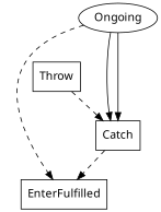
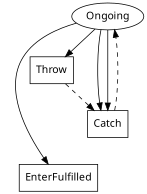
  digraph {
    fontname="Noto Sans"
    node [fontname="Noto Sans" shape=box]
    edge [fontname="Noto Sans"]
    n1 [label=Ongoing shape=""]
    n2 [label=EnterFulfilled]
    n3 [label=Throw]
    n4 [label=Catch]
-   n1 -> n2 [style=dashed]
+   n1 -> n2
+   n1 -> n3
    n1 -> n4
    n1 -> n4
    n3 -> n4 [style=dashed]
-   n4 -> n2 [style=dashed]
+   n4 -> n1 [style=dashed]
  }
